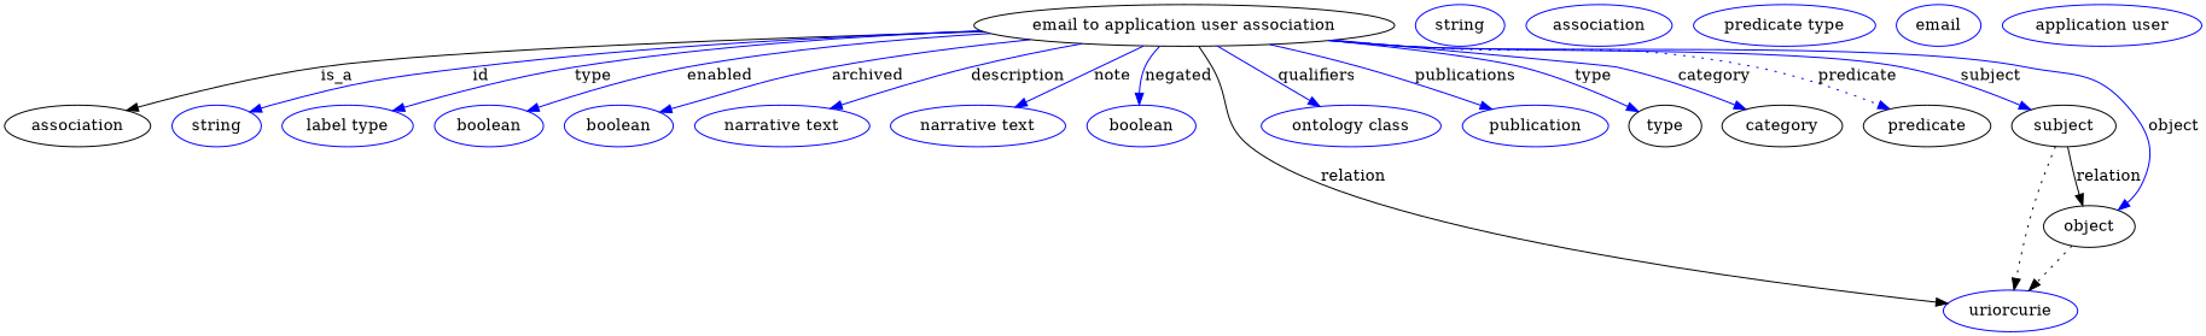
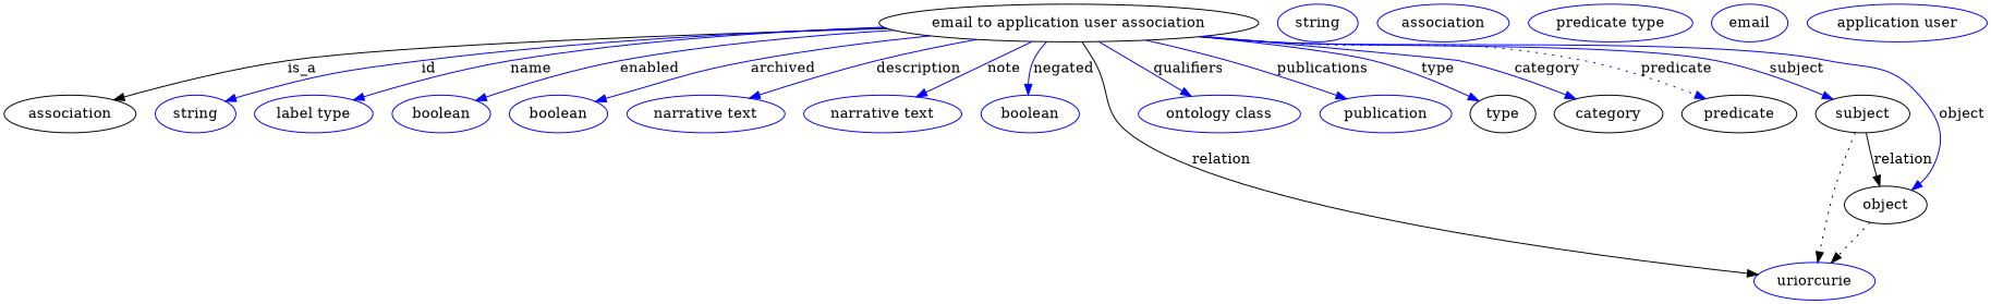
  digraph {
    node [color=blue]
    edge [color=blue style=solid]
    n1 [height=0.5 label="email to application user association" width=5.0371 color=""]
    association [height=0.5 width=1.7512 color=""]
    n3 [height=0.5 label=string width=1.0652]
    n4 [height=0.5 label="label type" width=1.5707]
    n5 [height=0.5 label=boolean width=1.2999]
    n6 [height=0.5 label=boolean width=1.2999]
    n7 [height=0.5 label="narrative text" width=2.0943]
    n8 [height=0.5 label="narrative text" width=2.0943]
    n9 [height=0.5 label=boolean width=1.2999]
    n10 [height=0.5 label=uriorcurie width=1.6068]
    n11 [height=0.5 label="ontology class" width=2.1484]
    n12 [height=0.5 label=publication width=1.7512]
    type [height=0.5 width=0.86659 color=""]
    category [height=0.5 width=1.4443 color=""]
    predicate [height=0.5 width=1.5346 color=""]
    subject [height=0.5 width=1.2457 color=""]
    object [height=0.5 width=1.1013 color=""]
    n18 [height=0.5 label=string width=1.0652]
    n19 [height=0.5 label=association width=1.7512]
    n20 [height=0.5 label="predicate type" width=2.1845]
    n21 [height=0.5 label=email width=1.011]
    n22 [height=0.5 label="application user" width=2.3831]
    n1 -> association [label=is_a color="" style=""]
    n1 -> n3 [label=id]
-   n1 -> n4 [label=type]
+   n1 -> n4 [label=name]
    n1 -> n5 [label=enabled]
    n1 -> n6 [label=archived]
    n1 -> n7 [label=description]
    n1 -> n8 [label=note]
    n1 -> n9 [label=negated]
    n1 -> n10 [color=black label=relation]
    n1 -> n11 [label=qualifiers]
    n1 -> n12 [label=publications]
    n1 -> type [label=type]
    n1 -> category [label=category]
    n1 -> predicate [label=predicate style=dotted]
    n1 -> subject [label=subject]
    n1 -> object [label=object]
    subject -> n10 [style=dotted color=""]
    subject -> object [label=relation color="" style=""]
    object -> n10 [style=dotted color=""]
  }
